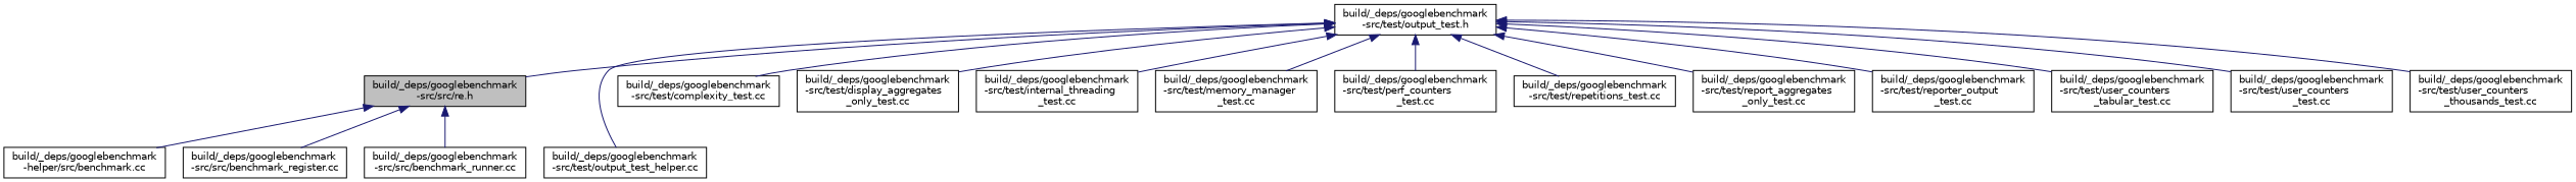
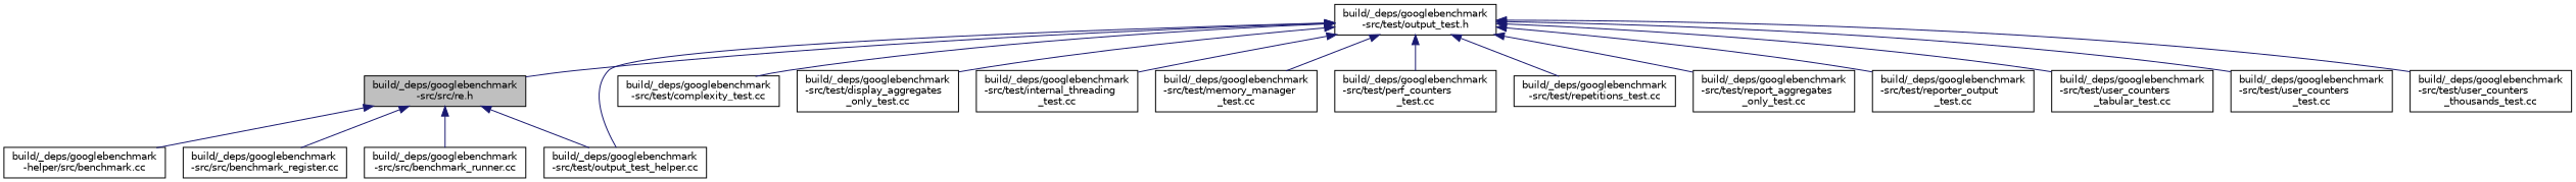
  digraph {
    node [color=black fillcolor=white fontname=Helvetica fontsize=10 shape=record style=filled]
    edge [color=midnightblue dir=back fontname=Helvetica fontsize=10 labelfontname=Helvetica labelfontsize=10 style=solid]
    n1 [fillcolor=grey75 fontcolor=black height=0.2 label="build/_deps/googlebenchmark\l-src/src/re.h" width=0.4]
    n2 [height=0.2 label="build/_deps/googlebenchmark\l-helper/src/benchmark.cc" width=0.4]
    n3 [height=0.2 label="build/_deps/googlebenchmark\l-src/src/benchmark_register.cc" width=0.4]
    n4 [height=0.2 label="build/_deps/googlebenchmark\l-src/src/benchmark_runner.cc" width=0.4]
    n5 [height=0.2 label="build/_deps/googlebenchmark\l-src/test/output_test_helper.cc" width=0.4]
    n6 [height=0.2 label="build/_deps/googlebenchmark\l-src/test/output_test.h" width=0.4]
    n7 [height=0.2 label="build/_deps/googlebenchmark\l-src/test/complexity_test.cc" width=0.4]
    n8 [height=0.2 label="build/_deps/googlebenchmark\l-src/test/display_aggregates\l_only_test.cc" width=0.4]
    n9 [height=0.2 label="build/_deps/googlebenchmark\l-src/test/internal_threading\l_test.cc" width=0.4]
    n10 [height=0.2 label="build/_deps/googlebenchmark\l-src/test/memory_manager\l_test.cc" width=0.4]
    n11 [height=0.2 label="build/_deps/googlebenchmark\l-src/test/perf_counters\l_test.cc" width=0.4]
    n12 [height=0.2 label="build/_deps/googlebenchmark\l-src/test/repetitions_test.cc" width=0.4]
    n13 [height=0.2 label="build/_deps/googlebenchmark\l-src/test/report_aggregates\l_only_test.cc" width=0.4]
    n14 [height=0.2 label="build/_deps/googlebenchmark\l-src/test/reporter_output\l_test.cc" width=0.4]
    n15 [height=0.2 label="build/_deps/googlebenchmark\l-src/test/user_counters\l_tabular_test.cc" width=0.4]
    n16 [height=0.2 label="build/_deps/googlebenchmark\l-src/test/user_counters\l_test.cc" width=0.4]
    n17 [height=0.2 label="build/_deps/googlebenchmark\l-src/test/user_counters\l_thousands_test.cc" width=0.4]
    n1 -> n2
    n1 -> n3
    n1 -> n4
+   n1 -> n5
    n6 -> n1
    n6 -> n5
    n6 -> n7
    n6 -> n8
    n6 -> n9
    n6 -> n10
    n6 -> n11
    n6 -> n12
    n6 -> n13
    n6 -> n14
    n6 -> n15
    n6 -> n16
    n6 -> n17
  }
